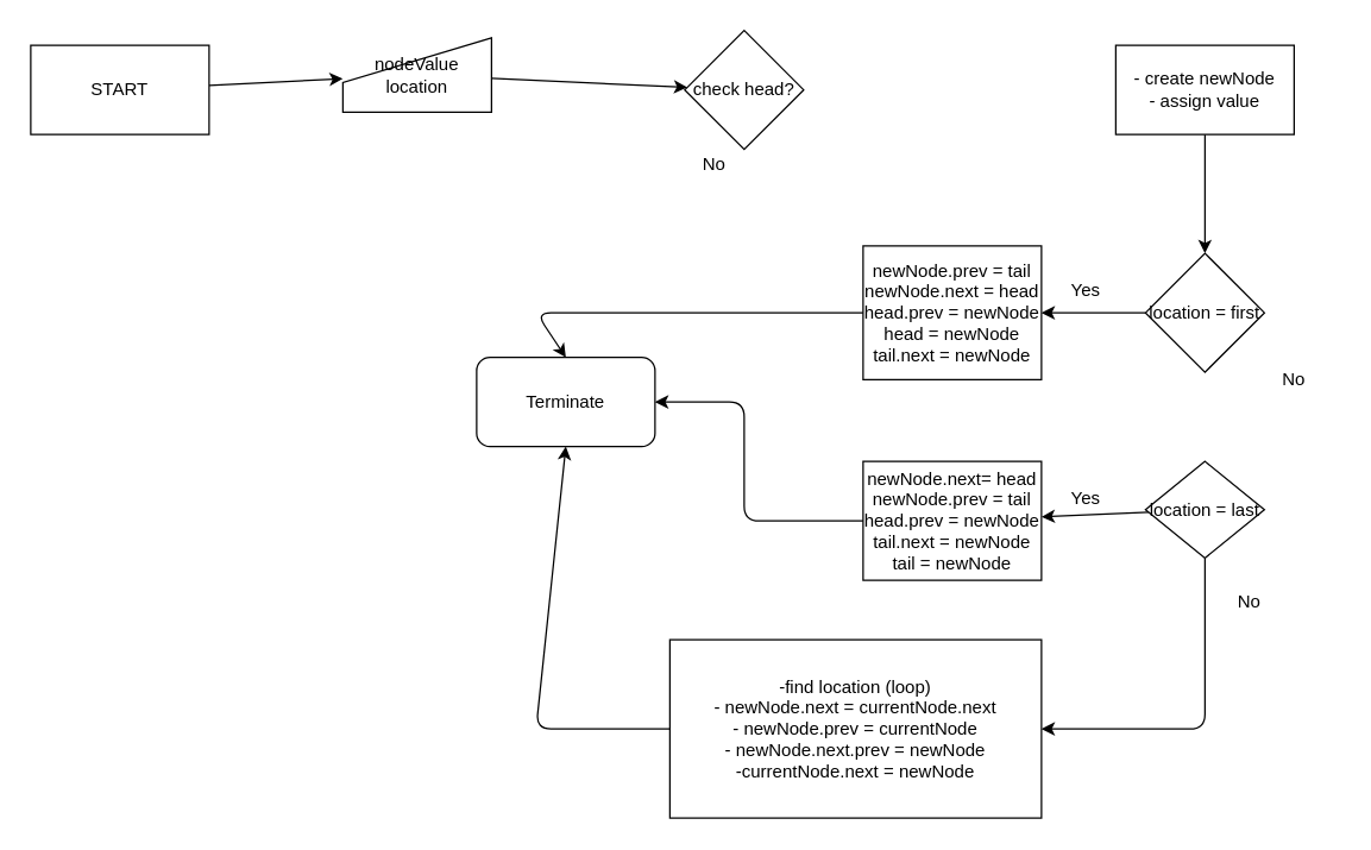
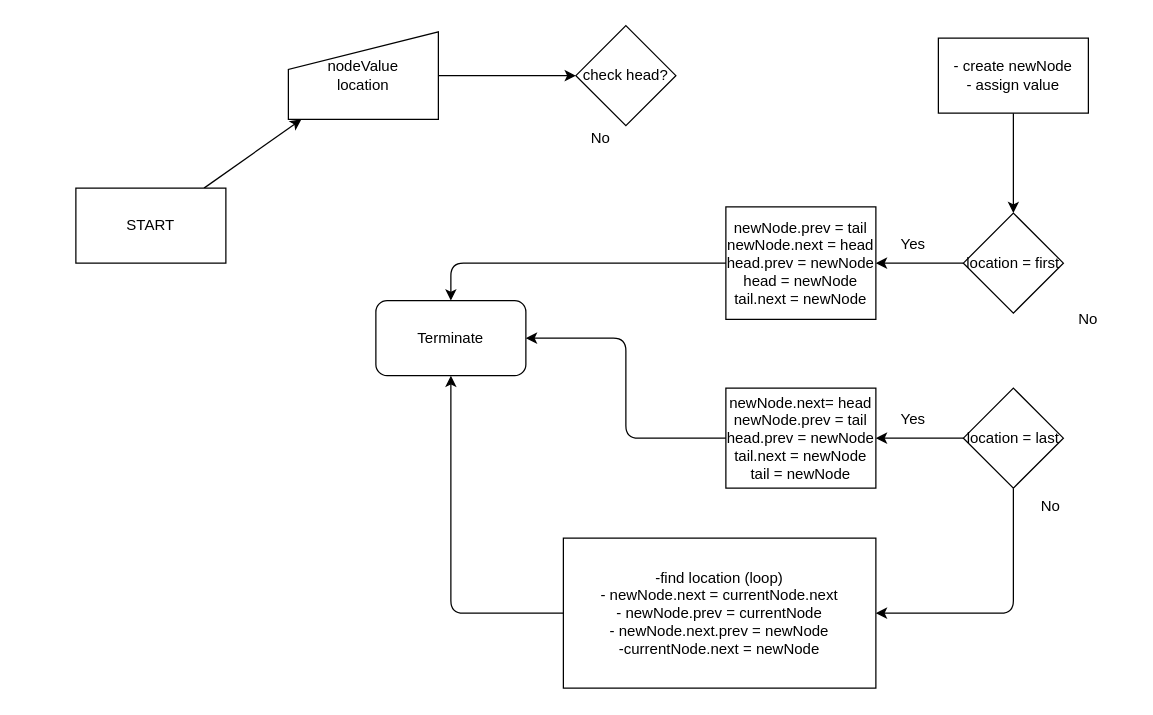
  <mxCell id="0" />
  <mxCell id="1" parent="0" />
  <mxCell id="2" value="" style="edgeStyle=none;html=1;" edge="1" parent="1" source="3" target="5"><mxGeometry relative="1" as="geometry" /></mxCell>
- <mxCell id="3" value="START" style="rounded=0;whiteSpace=wrap;html=1;" vertex="1" parent="1"><mxGeometry x="20" y="30" width="120" height="60" as="geometry" /></mxCell>
+ <mxCell id="3" value="START" style="rounded=0;whiteSpace=wrap;html=1;" vertex="1" parent="1"><mxGeometry x="60" y="150" width="120" height="60" as="geometry" /></mxCell>
  <mxCell id="4" value="" style="edgeStyle=none;html=1;" edge="1" parent="1" source="5" target="6"><mxGeometry relative="1" as="geometry" /></mxCell>
- <mxCell id="5" value="nodeValue&lt;br&gt;location" style="shape=manualInput;whiteSpace=wrap;html=1;" vertex="1" parent="1"><mxGeometry x="230" y="25" width="100" height="50" as="geometry" /></mxCell>
+ <mxCell id="5" value="nodeValue&lt;br&gt;location" style="shape=manualInput;whiteSpace=wrap;html=1;" vertex="1" parent="1"><mxGeometry x="230" y="25" width="120" height="70" as="geometry" /></mxCell>
  <mxCell id="6" value="check head?" style="rhombus;whiteSpace=wrap;html=1;" vertex="1" parent="1"><mxGeometry x="460" y="20" width="80" height="80" as="geometry" /></mxCell>
- <mxCell id="7" value="Terminate&lt;br&gt;" style="rounded=1;whiteSpace=wrap;html=1;" vertex="1" parent="1"><mxGeometry x="320" y="240" width="120" height="60" as="geometry" /></mxCell>
+ <mxCell id="7" value="Terminate&lt;br&gt;" style="rounded=1;whiteSpace=wrap;html=1;" vertex="1" parent="1"><mxGeometry x="300" y="240" width="120" height="60" as="geometry" /></mxCell>
  <mxCell id="8" value="No" style="text;html=1;strokeColor=none;fillColor=none;align=center;verticalAlign=middle;whiteSpace=wrap;rounded=0;" vertex="1" parent="1"><mxGeometry x="450" y="95" width="60" height="30" as="geometry" /></mxCell>
  <mxCell id="9" value="" style="edgeStyle=none;html=1;" edge="1" parent="1" source="10" target="12"><mxGeometry relative="1" as="geometry" /></mxCell>
  <mxCell id="10" value="- create newNode&lt;br&gt;- assign value" style="whiteSpace=wrap;html=1;" vertex="1" parent="1"><mxGeometry x="750" y="30" width="120" height="60" as="geometry" /></mxCell>
  <mxCell id="11" value="" style="edgeStyle=none;html=1;" edge="1" parent="1" source="12" target="13"><mxGeometry relative="1" as="geometry" /></mxCell>
  <mxCell id="12" value="location = first" style="rhombus;whiteSpace=wrap;html=1;" vertex="1" parent="1"><mxGeometry x="770" y="170" width="80" height="80" as="geometry" /></mxCell>
  <mxCell id="13" value="newNode.prev = tail&lt;br&gt;newNode.next = head&lt;br&gt;head.prev = newNode&lt;br&gt;head = newNode&lt;br&gt;tail.next = newNode" style="whiteSpace=wrap;html=1;" vertex="1" parent="1"><mxGeometry x="580" y="165" width="120" height="90" as="geometry" /></mxCell>
  <mxCell id="14" value="" style="endArrow=classic;html=1;entryX=0.5;entryY=0;entryDx=0;entryDy=0;exitX=0;exitY=0.5;exitDx=0;exitDy=0;" edge="1" parent="1" source="13" target="7"><mxGeometry width="50" height="50" relative="1" as="geometry"><mxPoint x="590" y="190" as="sourcePoint" /><mxPoint x="640" y="140" as="targetPoint" /><Array as="points"><mxPoint x="470" y="210" /><mxPoint x="360" y="210" /></Array></mxGeometry></mxCell>
  <mxCell id="15" value="" style="edgeStyle=none;html=1;" edge="1" parent="1" source="17" target="18"><mxGeometry relative="1" as="geometry" /></mxCell>
  <mxCell id="16" value="" style="edgeStyle=none;html=1;exitX=0.5;exitY=1;exitDx=0;exitDy=0;" edge="1" parent="1" source="17" target="23"><mxGeometry relative="1" as="geometry"><Array as="points"><mxPoint x="810" y="490" /></Array></mxGeometry></mxCell>
- <mxCell id="17" value="location = last" style="rhombus;whiteSpace=wrap;html=1;" vertex="1" parent="1"><mxGeometry x="770" y="310" width="80" height="65" as="geometry" /></mxCell>
+ <mxCell id="17" value="location = last" style="rhombus;whiteSpace=wrap;html=1;" vertex="1" parent="1"><mxGeometry x="770" y="310" width="80" height="80" as="geometry" /></mxCell>
  <mxCell id="18" value="newNode.next= head&lt;br&gt;newNode.prev = tail&lt;br&gt;head.prev = newNode&lt;br&gt;tail.next = newNode&lt;br&gt;tail = newNode" style="whiteSpace=wrap;html=1;" vertex="1" parent="1"><mxGeometry x="580" y="310" width="120" height="80" as="geometry" /></mxCell>
  <mxCell id="19" value="" style="endArrow=classic;html=1;entryX=1;entryY=0.5;entryDx=0;entryDy=0;exitX=0;exitY=0.5;exitDx=0;exitDy=0;" edge="1" parent="1" source="18" target="7"><mxGeometry width="50" height="50" relative="1" as="geometry"><mxPoint x="590" y="320" as="sourcePoint" /><mxPoint x="640" y="270" as="targetPoint" /><Array as="points"><mxPoint x="500" y="350" /><mxPoint x="500" y="270" /></Array></mxGeometry></mxCell>
  <mxCell id="20" value="Yes" style="text;html=1;strokeColor=none;fillColor=none;align=center;verticalAlign=middle;whiteSpace=wrap;rounded=0;" vertex="1" parent="1"><mxGeometry x="700" y="180" width="60" height="30" as="geometry" /></mxCell>
  <mxCell id="21" value="No" style="text;html=1;strokeColor=none;fillColor=none;align=center;verticalAlign=middle;whiteSpace=wrap;rounded=0;" vertex="1" parent="1"><mxGeometry x="840" y="240" width="60" height="30" as="geometry" /></mxCell>
  <mxCell id="22" value="Yes" style="text;html=1;strokeColor=none;fillColor=none;align=center;verticalAlign=middle;whiteSpace=wrap;rounded=0;" vertex="1" parent="1"><mxGeometry x="700" y="320" width="60" height="30" as="geometry" /></mxCell>
  <mxCell id="23" value="-find location (loop)&lt;br&gt;- newNode.next = currentNode.next&lt;br&gt;- newNode.prev = currentNode&lt;br&gt;- newNode.next.prev = newNode&lt;br&gt;-currentNode.next = newNode" style="whiteSpace=wrap;html=1;" vertex="1" parent="1"><mxGeometry x="450" y="430" width="250" height="120" as="geometry" /></mxCell>
  <mxCell id="24" value="No" style="text;html=1;strokeColor=none;fillColor=none;align=center;verticalAlign=middle;whiteSpace=wrap;rounded=0;" vertex="1" parent="1"><mxGeometry x="810" y="390" width="60" height="30" as="geometry" /></mxCell>
  <mxCell id="25" value="" style="endArrow=classic;html=1;entryX=0.5;entryY=1;entryDx=0;entryDy=0;exitX=0;exitY=0.5;exitDx=0;exitDy=0;" edge="1" parent="1" source="23" target="7"><mxGeometry width="50" height="50" relative="1" as="geometry"><mxPoint x="590" y="460" as="sourcePoint" /><mxPoint x="640" y="410" as="targetPoint" /><Array as="points"><mxPoint x="360" y="490" /></Array></mxGeometry></mxCell>
